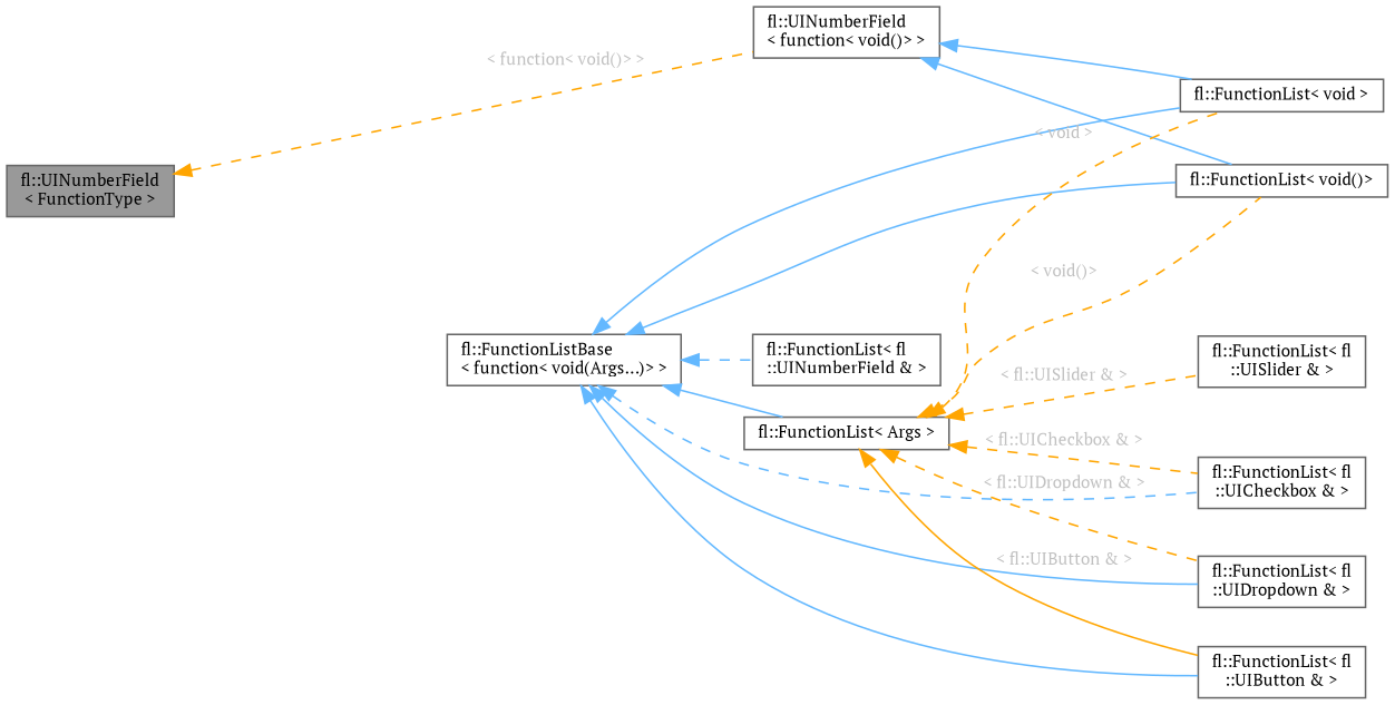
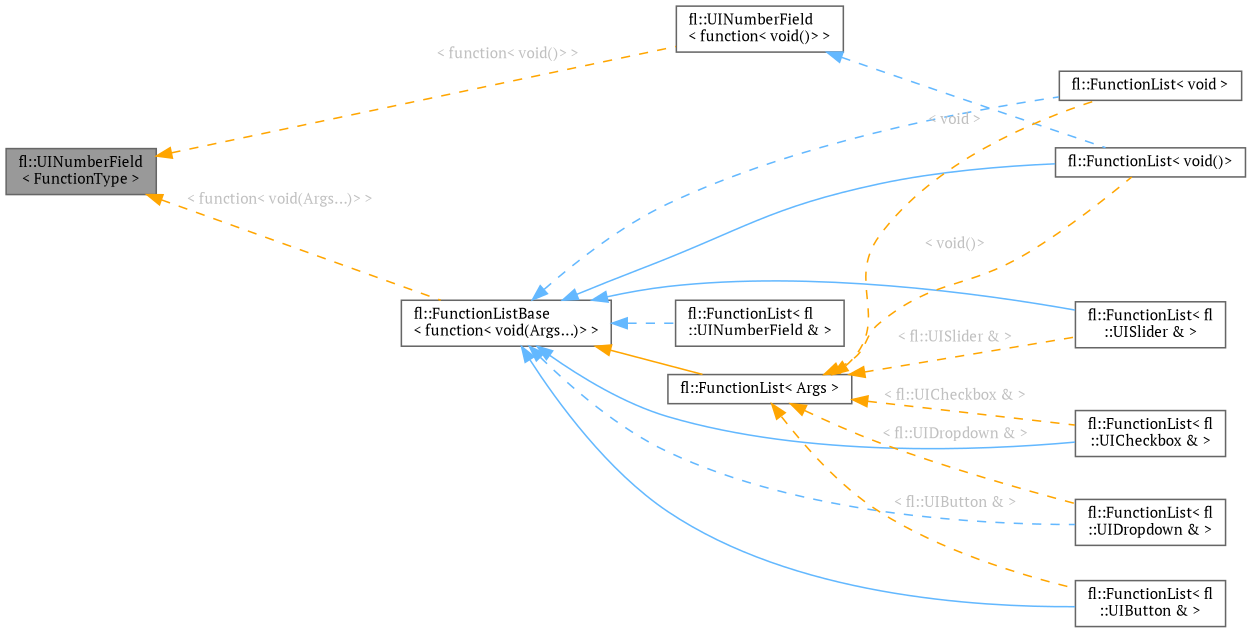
  digraph {
    fontname="PT Serif"
    rankdir=LR
    node [color=gray40 fillcolor=white fontname="PT Serif" fontsize=10 shape=box style=filled]
    edge [color=steelblue1 dir=back fontname="PT Serif" fontsize=10 labelfontname=Helvetica labelfontsize=10 style=dashed]
    n1 [fillcolor=grey60 fontcolor=black height=0.2 label="fl::UINumberField\l\< FunctionType \>" width=0.4]
    n2 [height=0.2 label="fl::FunctionListBase\l\< function\< void(Args...)\> \>" width=0.4]
    n3 [height=0.2 label="fl::UINumberField\l\< function\< void()\> \>" width=0.4]
    n4 [height=0.2 label="fl::FunctionList\< void \>" width=0.4]
    n5 [height=0.2 label="fl::FunctionList\< void()\>" width=0.4]
    n6 [height=0.2 label="fl::FunctionList\< fl\l::UIButton & \>" width=0.4]
    n7 [height=0.2 label="fl::FunctionList\< fl\l::UICheckbox & \>" width=0.4]
    n8 [height=0.2 label="fl::FunctionList\< fl\l::UIDropdown & \>" width=0.4]
    n9 [height=0.2 label="fl::FunctionList\< fl\l::UINumberField & \>" width=0.4]
    n10 [height=0.2 label="fl::FunctionList\< fl\l::UISlider & \>" width=0.4]
    n11 [height=0.2 label="fl::FunctionList\< Args \>" width=0.4]
+   n1 -> n2 [color=orange fontcolor=grey label=" \< function\< void(Args...)\> \>"]
    n1 -> n3 [color=orange fontcolor=grey label=" \< function\< void()\> \>"]
-   n2 -> n4 [style=solid]
+   n2 -> n4
    n2 -> n5 [style=solid]
    n2 -> n6 [style=solid]
-   n2 -> n7
-   n2 -> n8 [style=solid]
+   n2 -> n7 [style=solid]
+   n2 -> n8
    n2 -> n9
-   n2 -> n11 [style=solid]
-   n3 -> n4 [style=solid]
-   n3 -> n5 [style=solid]
+   n2 -> n10 [style=solid]
+   n2 -> n11 [color=orange style=solid]
+   n3 -> n5
    n11 -> n4 [color=orange fontcolor=grey label=" \< void \>"]
    n11 -> n5 [color=orange fontcolor=grey label=" \< void()\>"]
-   n11 -> n6 [color=orange fontcolor=grey label=" \< fl::UIButton & \>" style=solid]
+   n11 -> n6 [color=orange fontcolor=grey label=" \< fl::UIButton & \>"]
    n11 -> n7 [color=orange fontcolor=grey label=" \< fl::UICheckbox & \>"]
    n11 -> n8 [color=orange fontcolor=grey label=" \< fl::UIDropdown & \>"]
    n11 -> n10 [color=orange fontcolor=grey label=" \< fl::UISlider & \>"]
  }
